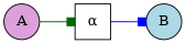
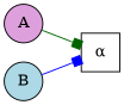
  digraph {
    rankdir=LR
    node [shape=circle style=filled]
    edge [arrowhead=box style=solid]
    n1 [fillcolor=plum label=A]
    n2 [label=<&#945;> shape=square style=""]
    n3 [fillcolor=lightblue label=B]
    n1 -> n2 [color=darkgreen]
-   n2 -> n3 [color=blue]
+   n3 -> n2 [color=blue]
  }
